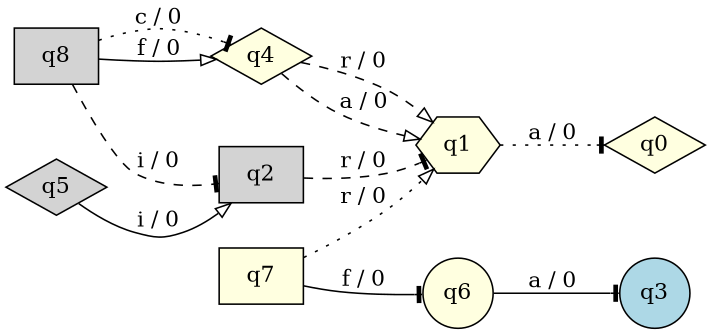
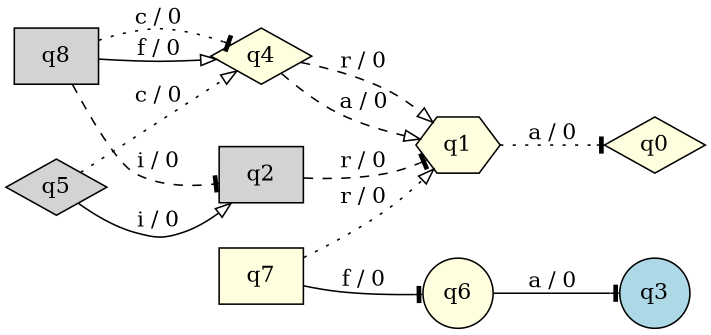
  digraph {
    rankdir=LR
    node [fillcolor=lightyellow shape=diamond style=filled]
    edge [arrowhead=tee style=dotted]
    n1 [label=q0]
    n2 [label=q1 shape=hexagon]
    n3 [fillcolor=lightgrey label=q2 shape=box]
    n4 [fillcolor=lightblue label=q3 shape=circle]
    n5 [label=q4]
    n6 [fillcolor=lightgrey label=q5]
    n7 [label=q6 shape=circle]
    n8 [label=q7 shape=box]
    n9 [fillcolor=lightgrey label=q8 shape=box]
    n2 -> n1 [label="a / 0"]
    n3 -> n2 [label="r / 0" style=dashed]
    n5 -> n2 [arrowhead=onormal label="a / 0" style=dashed]
    n5 -> n2 [arrowhead=onormal label="r / 0" style=dashed]
    n6 -> n3 [arrowhead=onormal label="i / 0" style=solid]
+   n6 -> n5 [arrowhead=onormal label="c / 0"]
    n7 -> n4 [label="a / 0" style=solid]
    n8 -> n2 [arrowhead=onormal label="r / 0"]
    n8 -> n7 [label="f / 0" style=solid]
    n9 -> n3 [label="i / 0" style=dashed]
    n9 -> n5 [label="c / 0"]
    n9 -> n5 [arrowhead=onormal label="f / 0" style=solid]
  }
